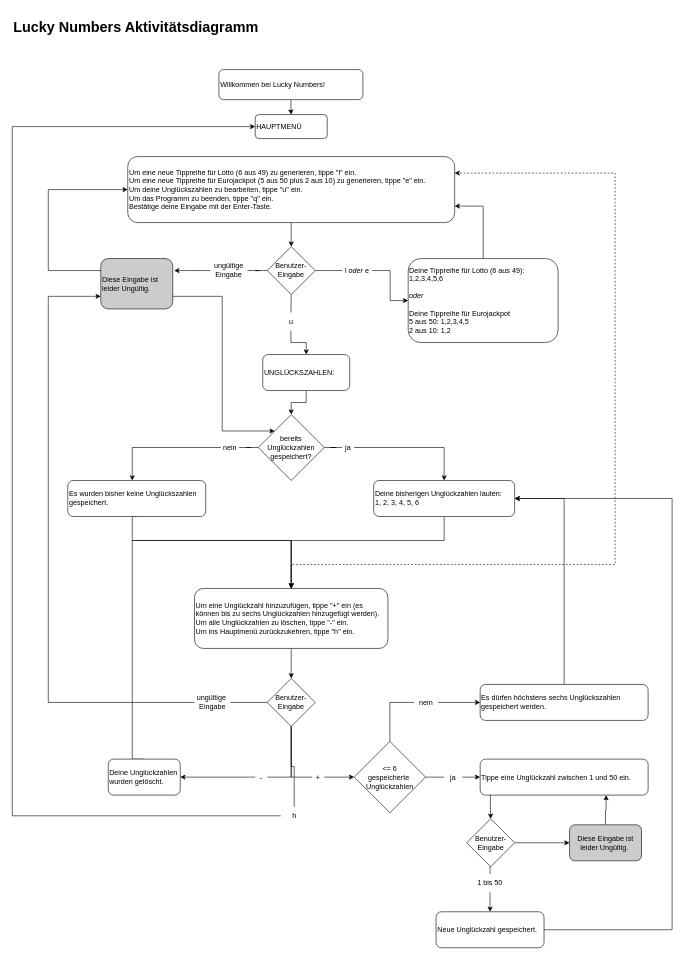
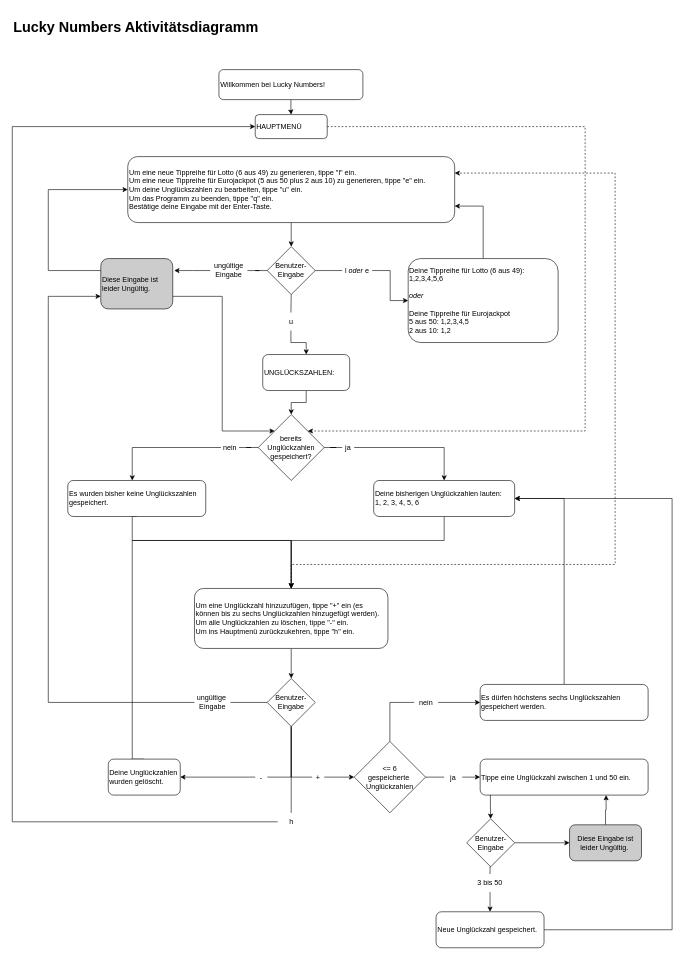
  <mxCell id="0" />
  <mxCell id="1" parent="0" />
  <mxCell id="2" value="" style="edgeStyle=orthogonalEdgeStyle;rounded=0;orthogonalLoop=1;jettySize=auto;html=1;" parent="1" source="3" target="24" edge="1"><mxGeometry relative="1" as="geometry" /></mxCell>
  <mxCell id="3" value="Willkommen bei Lucky Numbers!" style="rounded=1;whiteSpace=wrap;html=1;fontSize=12;glass=0;strokeWidth=1;shadow=0;align=left;" parent="1" vertex="1"><mxGeometry x="364.5" y="115" width="240" height="50" as="geometry" /></mxCell>
  <mxCell id="4" style="edgeStyle=orthogonalEdgeStyle;rounded=0;orthogonalLoop=1;jettySize=auto;html=1;exitX=0.5;exitY=1;exitDx=0;exitDy=0;entryX=0.5;entryY=0;entryDx=0;entryDy=0;" parent="1" source="5" target="17" edge="1"><mxGeometry relative="1" as="geometry" /></mxCell>
  <mxCell id="5" value="Um eine neue Tippreihe für Lotto (6 aus 49) zu generieren, tippe &quot;l&quot; ein.&amp;nbsp;&lt;br&gt;Um eine neue Tippreihe für&amp;nbsp;Eurojackpot (5 aus 50 plus 2 aus 10) zu generieren, tippe &quot;e&quot; ein.&lt;br&gt;Um deine Unglückszahlen zu bearbeiten, tippe &quot;u&quot; ein.&amp;nbsp;&lt;br&gt;Um das Programm zu beenden, tippe &quot;q&quot; ein.&amp;nbsp;&lt;br&gt;Bestätige deine Eingabe mit der Enter-Taste.&amp;nbsp;" style="whiteSpace=wrap;html=1;rounded=1;shadow=0;align=left;strokeWidth=1;glass=0;" parent="1" vertex="1"><mxGeometry x="212.5" y="260" width="545" height="110" as="geometry" /></mxCell>
  <mxCell id="6" style="edgeStyle=orthogonalEdgeStyle;rounded=0;orthogonalLoop=1;jettySize=auto;html=1;exitX=0;exitY=0.5;exitDx=0;exitDy=0;startArrow=none;" parent="1" source="25" target="10" edge="1"><mxGeometry relative="1" as="geometry"><Array as="points"><mxPoint x="220" y="745" /></Array></mxGeometry></mxCell>
  <mxCell id="7" style="edgeStyle=orthogonalEdgeStyle;rounded=0;orthogonalLoop=1;jettySize=auto;html=1;exitX=1;exitY=0.5;exitDx=0;exitDy=0;startArrow=none;" parent="1" source="27" target="12" edge="1"><mxGeometry relative="1" as="geometry" /></mxCell>
  <mxCell id="8" value="bereits&lt;br&gt;Unglückzahlen gespeichert?" style="rhombus;whiteSpace=wrap;html=1;" parent="1" vertex="1"><mxGeometry x="430" y="690" width="110" height="110" as="geometry" /></mxCell>
  <mxCell id="9" style="edgeStyle=orthogonalEdgeStyle;rounded=0;orthogonalLoop=1;jettySize=auto;html=1;exitX=0.5;exitY=1;exitDx=0;exitDy=0;" parent="1" source="10" target="15" edge="1"><mxGeometry relative="1" as="geometry"><Array as="points"><mxPoint x="220" y="860" /><mxPoint x="220" y="900" /><mxPoint x="485" y="900" /></Array></mxGeometry></mxCell>
  <mxCell id="10" value="Es wurden bisher keine Unglückszahlen gespeichert.&amp;nbsp;" style="rounded=1;whiteSpace=wrap;html=1;align=left;" parent="1" vertex="1"><mxGeometry x="112.5" y="800" width="230" height="60" as="geometry" /></mxCell>
  <mxCell id="11" style="edgeStyle=orthogonalEdgeStyle;rounded=0;orthogonalLoop=1;jettySize=auto;html=1;exitX=0.5;exitY=1;exitDx=0;exitDy=0;" parent="1" source="12" target="15" edge="1"><mxGeometry relative="1" as="geometry"><Array as="points"><mxPoint x="740" y="900" /><mxPoint x="485" y="900" /></Array></mxGeometry></mxCell>
  <mxCell id="12" value="Deine bisherigen Unglückzahlen lauten:&amp;nbsp;&lt;br&gt;1, 2, 3, 4, 5, 6" style="whiteSpace=wrap;html=1;rounded=1;align=left;" parent="1" vertex="1"><mxGeometry x="622.5" y="800" width="235" height="60" as="geometry" /></mxCell>
  <mxCell id="13" style="edgeStyle=orthogonalEdgeStyle;rounded=0;orthogonalLoop=1;jettySize=auto;html=1;exitX=0.5;exitY=1;exitDx=0;exitDy=0;" parent="1" source="15" target="36" edge="1"><mxGeometry relative="1" as="geometry" /></mxCell>
  <mxCell id="14" style="edgeStyle=orthogonalEdgeStyle;rounded=0;orthogonalLoop=1;jettySize=auto;html=1;entryX=1;entryY=0.25;entryDx=0;entryDy=0;dashed=1;" parent="1" target="5" edge="1"><mxGeometry relative="1" as="geometry"><mxPoint x="485" y="1010" as="sourcePoint" /><Array as="points"><mxPoint x="485" y="940" /><mxPoint x="1025" y="940" /><mxPoint x="1025" y="288" /></Array></mxGeometry></mxCell>
  <mxCell id="15" value="Um eine Unglückzahl hinzuzufügen, tippe &quot;+&quot; ein (es können bis zu sechs Unglückzahlen hinzugefügt werden).&amp;nbsp;&amp;nbsp;&lt;br&gt;Um alle Unglückzahlen zu löschen, tippe &quot;-&quot; ein.&amp;nbsp;&lt;br&gt;Um ins Hauptmenü zurückzukehren, tippe &quot;h&quot; ein.&amp;nbsp;" style="whiteSpace=wrap;html=1;rounded=1;align=left;" parent="1" vertex="1"><mxGeometry x="323.75" y="980" width="322.5" height="100" as="geometry" /></mxCell>
  <mxCell id="16" style="edgeStyle=orthogonalEdgeStyle;rounded=0;orthogonalLoop=1;jettySize=auto;html=1;exitX=0.5;exitY=1;exitDx=0;exitDy=0;entryX=0.5;entryY=0;entryDx=0;entryDy=0;startArrow=none;" parent="1" source="65" target="30" edge="1"><mxGeometry relative="1" as="geometry" /></mxCell>
  <mxCell id="17" value="Benutzer-Eingabe" style="rhombus;whiteSpace=wrap;html=1;align=center;" parent="1" vertex="1"><mxGeometry x="445" y="410" width="80" height="80" as="geometry" /></mxCell>
  <mxCell id="18" style="edgeStyle=orthogonalEdgeStyle;rounded=0;orthogonalLoop=1;jettySize=auto;html=1;exitX=1;exitY=0.75;exitDx=0;exitDy=0;entryX=0;entryY=0;entryDx=0;entryDy=0;" parent="1" source="20" target="8" edge="1"><mxGeometry relative="1" as="geometry"><Array as="points"><mxPoint x="370" y="493" /><mxPoint x="370" y="717" /></Array></mxGeometry></mxCell>
  <mxCell id="19" style="edgeStyle=orthogonalEdgeStyle;rounded=0;orthogonalLoop=1;jettySize=auto;html=1;exitX=0;exitY=0.25;exitDx=0;exitDy=0;entryX=0;entryY=0.5;entryDx=0;entryDy=0;endArrow=classic;endFill=1;" parent="1" source="20" target="5" edge="1"><mxGeometry relative="1" as="geometry"><Array as="points"><mxPoint x="167" y="450" /><mxPoint x="80" y="450" /><mxPoint x="80" y="315" /></Array></mxGeometry></mxCell>
  <mxCell id="20" value="Diese Eingabe ist leider Ungültig.&amp;nbsp;" style="rounded=1;whiteSpace=wrap;html=1;align=left;fillColor=#CCCCCC;" parent="1" vertex="1"><mxGeometry x="167.5" y="430" width="120" height="84" as="geometry" /></mxCell>
  <mxCell id="21" style="edgeStyle=orthogonalEdgeStyle;rounded=0;orthogonalLoop=1;jettySize=auto;html=1;exitX=0;exitY=0.5;exitDx=0;exitDy=0;" parent="1" source="22" edge="1"><mxGeometry relative="1" as="geometry"><mxPoint x="290" y="450" as="targetPoint" /></mxGeometry></mxCell>
  <mxCell id="22" value="ungültige&lt;br&gt;Eingabe" style="text;html=1;strokeColor=none;fillColor=none;align=center;verticalAlign=middle;whiteSpace=wrap;rounded=0;" parent="1" vertex="1"><mxGeometry x="350" y="435" width="62" height="30" as="geometry" /></mxCell>
  <mxCell id="23" value="" style="edgeStyle=orthogonalEdgeStyle;rounded=0;orthogonalLoop=1;jettySize=auto;html=1;exitX=0;exitY=0.5;exitDx=0;exitDy=0;endArrow=none;" parent="1" source="17" target="22" edge="1"><mxGeometry relative="1" as="geometry"><mxPoint x="438" y="450" as="sourcePoint" /><mxPoint x="325" y="450" as="targetPoint" /></mxGeometry></mxCell>
  <mxCell id="24" value="HAUPTMENÜ" style="rounded=1;whiteSpace=wrap;html=1;strokeColor=default;align=left;" parent="1" vertex="1"><mxGeometry x="425" y="190" width="120" height="40" as="geometry" /></mxCell>
  <mxCell id="25" value="nein" style="text;html=1;strokeColor=none;fillColor=none;align=center;verticalAlign=middle;whiteSpace=wrap;rounded=0;" parent="1" vertex="1"><mxGeometry x="368" y="730" width="30" height="30" as="geometry" /></mxCell>
  <mxCell id="26" value="" style="edgeStyle=orthogonalEdgeStyle;rounded=0;orthogonalLoop=1;jettySize=auto;html=1;exitX=0;exitY=0.5;exitDx=0;exitDy=0;endArrow=none;" parent="1" source="8" target="25" edge="1"><mxGeometry relative="1" as="geometry"><mxPoint x="430" y="745" as="sourcePoint" /><mxPoint x="307.5" y="745" as="targetPoint" /></mxGeometry></mxCell>
  <mxCell id="27" value="ja" style="text;html=1;strokeColor=none;fillColor=none;align=center;verticalAlign=middle;whiteSpace=wrap;rounded=0;" parent="1" vertex="1"><mxGeometry x="570" y="730" width="20" height="30" as="geometry" /></mxCell>
  <mxCell id="28" value="" style="edgeStyle=orthogonalEdgeStyle;rounded=0;orthogonalLoop=1;jettySize=auto;html=1;exitX=1;exitY=0.5;exitDx=0;exitDy=0;endArrow=none;" parent="1" source="8" target="27" edge="1"><mxGeometry relative="1" as="geometry"><mxPoint x="540" y="745" as="sourcePoint" /><mxPoint x="679" y="745" as="targetPoint" /></mxGeometry></mxCell>
  <mxCell id="29" style="edgeStyle=orthogonalEdgeStyle;rounded=0;orthogonalLoop=1;jettySize=auto;html=1;exitX=0.5;exitY=1;exitDx=0;exitDy=0;" parent="1" source="30" target="8" edge="1"><mxGeometry relative="1" as="geometry" /></mxCell>
  <mxCell id="30" value="UNGLÜCKSZAHLEN:&amp;nbsp;" style="rounded=1;whiteSpace=wrap;html=1;strokeColor=default;align=left;" parent="1" vertex="1"><mxGeometry x="437.5" y="590" width="145" height="60" as="geometry" /></mxCell>
  <mxCell id="31" style="edgeStyle=orthogonalEdgeStyle;rounded=0;orthogonalLoop=1;jettySize=auto;html=1;exitX=0;exitY=0.5;exitDx=0;exitDy=0;entryX=0;entryY=0.75;entryDx=0;entryDy=0;startArrow=none;" parent="1" source="37" target="20" edge="1"><mxGeometry relative="1" as="geometry"><mxPoint x="40" y="465" as="targetPoint" /><Array as="points"><mxPoint x="80" y="1170" /><mxPoint x="80" y="493" /></Array></mxGeometry></mxCell>
  <mxCell id="32" style="edgeStyle=orthogonalEdgeStyle;rounded=0;orthogonalLoop=1;jettySize=auto;html=1;exitX=1;exitY=0.5;exitDx=0;exitDy=0;entryX=0;entryY=0.5;entryDx=0;entryDy=0;startArrow=none;" parent="1" source="44" target="43" edge="1"><mxGeometry relative="1" as="geometry"><Array as="points"><mxPoint x="540" y="1295" /><mxPoint x="590" y="1295" /></Array></mxGeometry></mxCell>
  <mxCell id="33" style="edgeStyle=orthogonalEdgeStyle;rounded=0;orthogonalLoop=1;jettySize=auto;html=1;exitX=0;exitY=0.5;exitDx=0;exitDy=0;entryX=1;entryY=0.5;entryDx=0;entryDy=0;startArrow=none;" parent="1" source="63" target="62" edge="1"><mxGeometry relative="1" as="geometry"><Array as="points"><mxPoint x="425" y="1295" /><mxPoint x="363" y="1295" /></Array></mxGeometry></mxCell>
  <mxCell id="34" style="edgeStyle=orthogonalEdgeStyle;rounded=0;orthogonalLoop=1;jettySize=auto;html=1;entryX=0;entryY=0.5;entryDx=0;entryDy=0;startArrow=none;" parent="1" source="72" target="24" edge="1"><mxGeometry relative="1" as="geometry"><mxPoint x="485" y="1300" as="sourcePoint" /><Array as="points"><mxPoint x="20" y="210" /></Array></mxGeometry></mxCell>
  <mxCell id="35" style="edgeStyle=orthogonalEdgeStyle;rounded=0;orthogonalLoop=1;jettySize=auto;html=1;exitX=0.5;exitY=1;exitDx=0;exitDy=0;entryX=0.5;entryY=0;entryDx=0;entryDy=0;endArrow=none;endFill=0;" parent="1" source="36" target="72" edge="1"><mxGeometry relative="1" as="geometry" /></mxCell>
  <mxCell id="36" value="Benutzer-Eingabe" style="rhombus;whiteSpace=wrap;html=1;align=center;" parent="1" vertex="1"><mxGeometry x="445" y="1130" width="80" height="80" as="geometry" /></mxCell>
  <mxCell id="37" value="ungültige&amp;nbsp;&lt;br&gt;Eingabe" style="text;html=1;strokeColor=none;fillColor=none;align=center;verticalAlign=middle;whiteSpace=wrap;rounded=0;" parent="1" vertex="1"><mxGeometry x="323.75" y="1155" width="60" height="30" as="geometry" /></mxCell>
  <mxCell id="38" value="" style="edgeStyle=orthogonalEdgeStyle;rounded=0;orthogonalLoop=1;jettySize=auto;html=1;exitX=0;exitY=0.5;exitDx=0;exitDy=0;entryX=1;entryY=0.5;entryDx=0;entryDy=0;endArrow=none;" parent="1" source="36" target="37" edge="1"><mxGeometry relative="1" as="geometry"><mxPoint x="445" y="1180" as="sourcePoint" /><mxPoint x="130" y="560" as="targetPoint" /><Array as="points" /></mxGeometry></mxCell>
  <mxCell id="39" style="edgeStyle=orthogonalEdgeStyle;rounded=0;orthogonalLoop=1;jettySize=auto;html=1;exitX=0.061;exitY=0.997;exitDx=0;exitDy=0;exitPerimeter=0;" parent="1" source="40" target="54" edge="1"><mxGeometry relative="1" as="geometry" /></mxCell>
  <mxCell id="40" value="Tippe eine Unglückzahl zwischen 1 und 50 ein.&amp;nbsp;" style="rounded=1;whiteSpace=wrap;html=1;align=left;" parent="1" vertex="1"><mxGeometry x="800" y="1264.5" width="280" height="60" as="geometry" /></mxCell>
  <mxCell id="41" style="edgeStyle=orthogonalEdgeStyle;rounded=0;orthogonalLoop=1;jettySize=auto;html=1;exitX=1;exitY=0.5;exitDx=0;exitDy=0;entryX=0;entryY=0.5;entryDx=0;entryDy=0;startArrow=none;" parent="1" source="46" target="40" edge="1"><mxGeometry relative="1" as="geometry" /></mxCell>
  <mxCell id="42" style="edgeStyle=orthogonalEdgeStyle;rounded=0;orthogonalLoop=1;jettySize=auto;html=1;exitX=1;exitY=0.5;exitDx=0;exitDy=0;entryX=0;entryY=0.5;entryDx=0;entryDy=0;startArrow=none;" parent="1" source="50" target="49" edge="1"><mxGeometry relative="1" as="geometry" /></mxCell>
  <mxCell id="43" value="&amp;lt;= 6&lt;br&gt;gespeicherte&amp;nbsp;&lt;br&gt;Unglückzahlen" style="rhombus;whiteSpace=wrap;html=1;" parent="1" vertex="1"><mxGeometry x="590" y="1235" width="119" height="119" as="geometry" /></mxCell>
  <mxCell id="44" value="+" style="text;html=1;strokeColor=none;fillColor=none;align=center;verticalAlign=middle;whiteSpace=wrap;rounded=0;" parent="1" vertex="1"><mxGeometry x="520" y="1279.5" width="20" height="30" as="geometry" /></mxCell>
  <mxCell id="45" value="" style="edgeStyle=orthogonalEdgeStyle;rounded=0;orthogonalLoop=1;jettySize=auto;html=1;exitX=0.5;exitY=1;exitDx=0;exitDy=0;entryX=0;entryY=0.5;entryDx=0;entryDy=0;endArrow=none;" parent="1" source="36" target="44" edge="1"><mxGeometry relative="1" as="geometry"><mxPoint x="485" y="1220" as="sourcePoint" /><mxPoint x="590" y="1311" as="targetPoint" /><Array as="points"><mxPoint x="485" y="1295" /><mxPoint x="520" y="1295" /></Array></mxGeometry></mxCell>
  <mxCell id="46" value="ja" style="text;html=1;strokeColor=none;fillColor=none;align=center;verticalAlign=middle;whiteSpace=wrap;rounded=0;" parent="1" vertex="1"><mxGeometry x="740" y="1279.5" width="30" height="30" as="geometry" /></mxCell>
  <mxCell id="47" value="" style="edgeStyle=orthogonalEdgeStyle;rounded=0;orthogonalLoop=1;jettySize=auto;html=1;exitX=1;exitY=0.5;exitDx=0;exitDy=0;entryX=0;entryY=0.5;entryDx=0;entryDy=0;endArrow=none;" parent="1" source="43" target="46" edge="1"><mxGeometry relative="1" as="geometry"><mxPoint x="709" y="1301" as="sourcePoint" /><mxPoint x="800" y="1301" as="targetPoint" /></mxGeometry></mxCell>
  <mxCell id="48" style="edgeStyle=orthogonalEdgeStyle;rounded=0;orthogonalLoop=1;jettySize=auto;html=1;exitX=0.5;exitY=0;exitDx=0;exitDy=0;entryX=1;entryY=0.5;entryDx=0;entryDy=0;" parent="1" source="49" target="12" edge="1"><mxGeometry relative="1" as="geometry" /></mxCell>
  <mxCell id="49" value="Es dürfen höchstens sechs Unglückszahlen gespeichert werden.&amp;nbsp;" style="rounded=1;whiteSpace=wrap;html=1;align=left;" parent="1" vertex="1"><mxGeometry x="800" y="1140" width="280" height="60" as="geometry" /></mxCell>
  <mxCell id="50" value="nein" style="text;html=1;strokeColor=none;fillColor=none;align=center;verticalAlign=middle;whiteSpace=wrap;rounded=0;" parent="1" vertex="1"><mxGeometry x="690" y="1155" width="40" height="30" as="geometry" /></mxCell>
  <mxCell id="51" value="" style="edgeStyle=orthogonalEdgeStyle;rounded=0;orthogonalLoop=1;jettySize=auto;html=1;exitX=0.5;exitY=0;exitDx=0;exitDy=0;entryX=0;entryY=0.5;entryDx=0;entryDy=0;endArrow=none;" parent="1" source="43" target="50" edge="1"><mxGeometry relative="1" as="geometry"><mxPoint x="649.5" y="1241.5" as="sourcePoint" /><mxPoint x="800" y="1170" as="targetPoint" /></mxGeometry></mxCell>
  <mxCell id="52" style="edgeStyle=orthogonalEdgeStyle;rounded=0;orthogonalLoop=1;jettySize=auto;html=1;exitX=0.5;exitY=1;exitDx=0;exitDy=0;entryX=0.5;entryY=0;entryDx=0;entryDy=0;startArrow=none;" parent="1" source="59" target="56" edge="1"><mxGeometry relative="1" as="geometry" /></mxCell>
  <mxCell id="53" style="edgeStyle=orthogonalEdgeStyle;rounded=0;orthogonalLoop=1;jettySize=auto;html=1;exitX=1;exitY=0.5;exitDx=0;exitDy=0;entryX=0;entryY=0.5;entryDx=0;entryDy=0;" parent="1" source="54" target="58" edge="1"><mxGeometry relative="1" as="geometry" /></mxCell>
  <mxCell id="54" value="Benutzer-&lt;br&gt;Eingabe" style="rhombus;whiteSpace=wrap;html=1;" parent="1" vertex="1"><mxGeometry x="777.5" y="1364" width="80" height="80" as="geometry" /></mxCell>
  <mxCell id="55" style="edgeStyle=orthogonalEdgeStyle;rounded=0;orthogonalLoop=1;jettySize=auto;html=1;exitX=1;exitY=0.5;exitDx=0;exitDy=0;" parent="1" source="56" target="12" edge="1"><mxGeometry relative="1" as="geometry"><Array as="points"><mxPoint x="1120" y="1549" /><mxPoint x="1120" y="830" /></Array></mxGeometry></mxCell>
  <mxCell id="56" value="Neue Unglückzahl gespeichert.&amp;nbsp;" style="rounded=1;whiteSpace=wrap;html=1;align=left;" parent="1" vertex="1"><mxGeometry x="726.5" y="1519" width="180" height="60" as="geometry" /></mxCell>
  <mxCell id="57" style="edgeStyle=orthogonalEdgeStyle;rounded=0;orthogonalLoop=1;jettySize=auto;html=1;exitX=0.5;exitY=0;exitDx=0;exitDy=0;entryX=0.75;entryY=1;entryDx=0;entryDy=0;" parent="1" source="58" target="40" edge="1"><mxGeometry relative="1" as="geometry"><mxPoint x="1150" y="1355" as="targetPoint" /></mxGeometry></mxCell>
  <mxCell id="58" value="&lt;span style=&quot;text-align: left&quot;&gt;Diese Eingabe ist leider Ungültig.&amp;nbsp;&lt;/span&gt;" style="rounded=1;whiteSpace=wrap;html=1;fillColor=#CCCCCC;" parent="1" vertex="1"><mxGeometry x="949" y="1374" width="120" height="60" as="geometry" /></mxCell>
- <mxCell id="59" value="1 bis 50" style="text;html=1;strokeColor=none;fillColor=none;align=center;verticalAlign=middle;whiteSpace=wrap;rounded=0;" parent="1" vertex="1"><mxGeometry x="793" y="1456" width="47" height="30" as="geometry" /></mxCell>
+ <mxCell id="59" value="3 bis 50" style="text;html=1;strokeColor=none;fillColor=none;align=center;verticalAlign=middle;whiteSpace=wrap;rounded=0;" parent="1" vertex="1"><mxGeometry x="793" y="1456" width="47" height="30" as="geometry" /></mxCell>
  <mxCell id="60" value="" style="edgeStyle=orthogonalEdgeStyle;rounded=0;orthogonalLoop=1;jettySize=auto;html=1;exitX=0.5;exitY=1;exitDx=0;exitDy=0;entryX=0.5;entryY=0;entryDx=0;entryDy=0;endArrow=none;" parent="1" source="54" target="59" edge="1"><mxGeometry relative="1" as="geometry"><mxPoint x="930" y="1525" as="sourcePoint" /><mxPoint x="930" y="1685" as="targetPoint" /></mxGeometry></mxCell>
  <mxCell id="61" style="edgeStyle=orthogonalEdgeStyle;rounded=0;orthogonalLoop=1;jettySize=auto;html=1;exitX=0.5;exitY=0;exitDx=0;exitDy=0;entryX=0.5;entryY=0;entryDx=0;entryDy=0;" parent="1" source="62" target="15" edge="1"><mxGeometry relative="1" as="geometry"><Array as="points"><mxPoint x="220" y="1264" /><mxPoint x="220" y="900" /><mxPoint x="485" y="900" /></Array></mxGeometry></mxCell>
  <mxCell id="62" value="Deine Unglückzahlen wurden gelöscht.&amp;nbsp;" style="rounded=1;whiteSpace=wrap;html=1;align=left;" parent="1" vertex="1"><mxGeometry x="180" y="1264.5" width="120" height="60" as="geometry" /></mxCell>
  <mxCell id="63" value="-" style="text;html=1;strokeColor=none;fillColor=none;align=center;verticalAlign=middle;whiteSpace=wrap;rounded=0;" parent="1" vertex="1"><mxGeometry x="425" y="1279.5" width="20" height="30" as="geometry" /></mxCell>
  <mxCell id="64" value="" style="edgeStyle=orthogonalEdgeStyle;rounded=0;orthogonalLoop=1;jettySize=auto;html=1;exitX=0.5;exitY=1;exitDx=0;exitDy=0;entryX=1;entryY=0.5;entryDx=0;entryDy=0;endArrow=none;" parent="1" source="36" target="63" edge="1"><mxGeometry relative="1" as="geometry"><mxPoint x="485" y="1220" as="sourcePoint" /><mxPoint x="300" y="1311" as="targetPoint" /><Array as="points"><mxPoint x="485" y="1295" /><mxPoint x="445" y="1295" /></Array></mxGeometry></mxCell>
  <mxCell id="65" value="u" style="text;html=1;strokeColor=none;fillColor=none;align=center;verticalAlign=middle;whiteSpace=wrap;rounded=0;" parent="1" vertex="1"><mxGeometry x="454.5" y="520" width="60" height="30" as="geometry" /></mxCell>
  <mxCell id="66" value="" style="edgeStyle=orthogonalEdgeStyle;rounded=0;orthogonalLoop=1;jettySize=auto;html=1;exitX=0.5;exitY=1;exitDx=0;exitDy=0;entryX=0.5;entryY=0;entryDx=0;entryDy=0;endArrow=none;" parent="1" source="17" target="65" edge="1"><mxGeometry relative="1" as="geometry"><mxPoint x="485" y="490" as="sourcePoint" /><mxPoint x="485" y="590" as="targetPoint" /></mxGeometry></mxCell>
+ <mxCell id="67" style="edgeStyle=orthogonalEdgeStyle;rounded=0;orthogonalLoop=1;jettySize=auto;html=1;exitX=1;exitY=0.5;exitDx=0;exitDy=0;entryX=1;entryY=0;entryDx=0;entryDy=0;dashed=1;" parent="1" source="24" target="8" edge="1"><mxGeometry relative="1" as="geometry"><Array as="points"><mxPoint x="975" y="210" /><mxPoint x="975" y="718" /></Array></mxGeometry></mxCell>
  <mxCell id="68" style="edgeStyle=orthogonalEdgeStyle;rounded=0;orthogonalLoop=1;jettySize=auto;html=1;exitX=0.5;exitY=0;exitDx=0;exitDy=0;entryX=1;entryY=0.75;entryDx=0;entryDy=0;" edge="1" parent="1" source="69" target="5"><mxGeometry relative="1" as="geometry"><mxPoint x="835" y="350" as="targetPoint" /></mxGeometry></mxCell>
  <mxCell id="69" value="Deine Tippreihe für Lotto (6 aus 49):&amp;nbsp;&lt;br&gt;1,2,3,4,5,6&lt;br&gt;&lt;br&gt;&lt;i&gt;oder&amp;nbsp;&lt;br&gt;&lt;/i&gt;&lt;br&gt;Deine Tippreihe für Eurojackpot&amp;nbsp;&lt;br&gt;5 aus 50: 1,2,3,4,5&lt;br&gt;2 aus 10: 1,2" style="rounded=1;whiteSpace=wrap;html=1;align=left;" parent="1" vertex="1"><mxGeometry x="680" y="430" width="250" height="140" as="geometry" /></mxCell>
  <mxCell id="70" value="l &lt;i&gt;oder &lt;/i&gt;e" style="text;html=1;strokeColor=none;fillColor=none;align=center;verticalAlign=middle;whiteSpace=wrap;rounded=0;" parent="1" vertex="1"><mxGeometry x="570" y="435" width="50" height="30" as="geometry" /></mxCell>
  <mxCell id="71" value="" style="edgeStyle=orthogonalEdgeStyle;rounded=0;orthogonalLoop=1;jettySize=auto;html=1;exitX=1;exitY=0.5;exitDx=0;exitDy=0;entryX=0;entryY=0.5;entryDx=0;entryDy=0;endArrow=none;" parent="1" source="17" target="70" edge="1"><mxGeometry relative="1" as="geometry"><mxPoint x="525" y="450" as="sourcePoint" /><mxPoint x="750" y="450" as="targetPoint" /></mxGeometry></mxCell>
- <mxCell id="72" value="h" style="text;html=1;strokeColor=none;fillColor=none;align=center;verticalAlign=middle;whiteSpace=wrap;rounded=0;" parent="1" vertex="1"><mxGeometry x="467.5" y="1344" width="45" height="30" as="geometry" /></mxCell>
+ <mxCell id="72" value="h" style="text;html=1;strokeColor=none;fillColor=none;align=center;verticalAlign=middle;whiteSpace=wrap;rounded=0;" parent="1" vertex="1"><mxGeometry x="462.5" y="1354" width="45" height="30" as="geometry" /></mxCell>
  <mxCell id="73" style="edgeStyle=orthogonalEdgeStyle;rounded=0;orthogonalLoop=1;jettySize=auto;html=1;exitX=1;exitY=0.5;exitDx=0;exitDy=0;" edge="1" parent="1" source="70" target="69"><mxGeometry relative="1" as="geometry"><mxPoint x="610" y="550" as="targetPoint" /><mxPoint x="670" y="550" as="sourcePoint" /></mxGeometry></mxCell>
  <mxCell id="74" value="&lt;h1&gt;Lucky Numbers Aktivitätsdiagramm&lt;/h1&gt;" style="text;html=1;align=left;verticalAlign=middle;resizable=0;points=[];autosize=1;strokeColor=none;fillColor=none;" vertex="1" parent="1"><mxGeometry x="20" y="20" width="420" height="50" as="geometry" /></mxCell>
